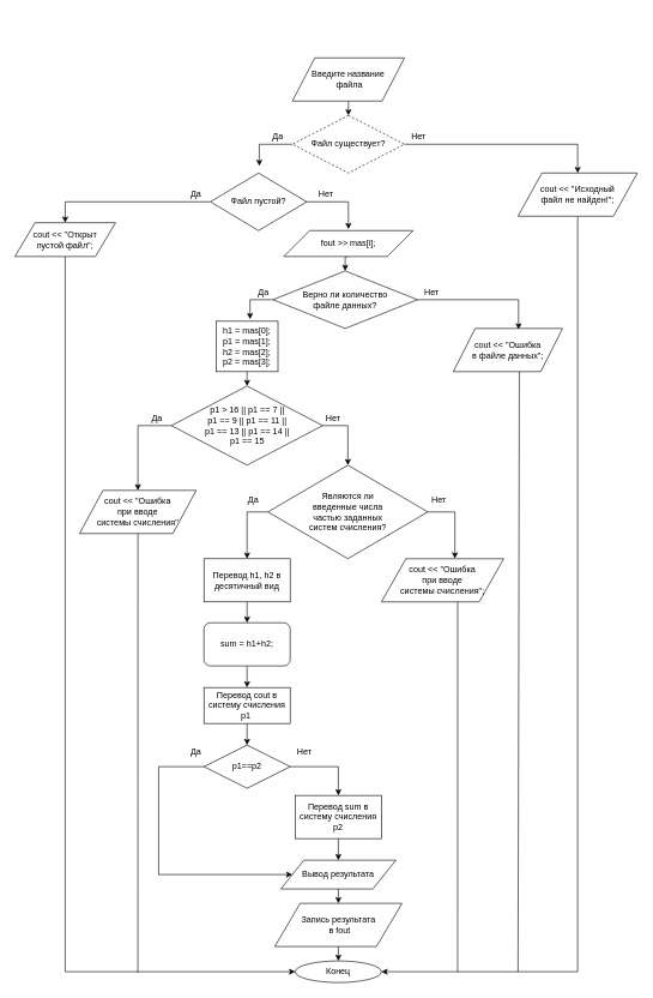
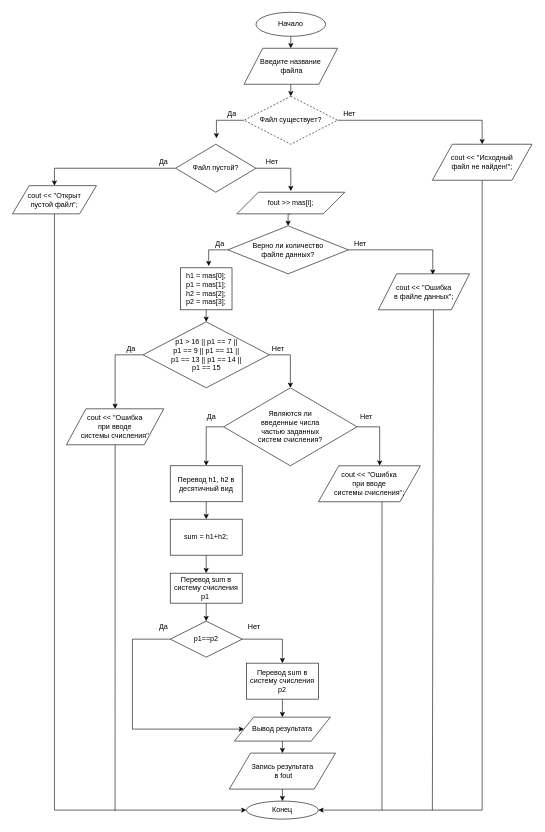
  <mxCell id="0" />
  <mxCell id="1" parent="0" />
+ <mxCell id="2" style="edgeStyle=orthogonalEdgeStyle;rounded=0;orthogonalLoop=1;jettySize=auto;html=1;exitX=0.5;exitY=1;exitDx=0;exitDy=0;entryX=0.5;entryY=0;entryDx=0;entryDy=0;" edge="1" parent="1" source="3" target="5"><mxGeometry relative="1" as="geometry" /></mxCell>
+ <mxCell id="3" value="Начало" style="ellipse;whiteSpace=wrap;html=1;" vertex="1" parent="1"><mxGeometry x="426" y="20" width="116" height="40" as="geometry" /></mxCell>
  <mxCell id="4" style="edgeStyle=orthogonalEdgeStyle;rounded=0;orthogonalLoop=1;jettySize=auto;html=1;exitX=0.5;exitY=1;exitDx=0;exitDy=0;entryX=0.5;entryY=0;entryDx=0;entryDy=0;" edge="1" parent="1" source="5" target="8"><mxGeometry relative="1" as="geometry" /></mxCell>
  <mxCell id="5" value="Введите название&lt;br&gt;&amp;nbsp;файла" style="shape=parallelogram;perimeter=parallelogramPerimeter;whiteSpace=wrap;html=1;" vertex="1" parent="1"><mxGeometry x="406" y="80" width="156" height="60" as="geometry" /></mxCell>
  <mxCell id="6" style="edgeStyle=orthogonalEdgeStyle;rounded=0;orthogonalLoop=1;jettySize=auto;html=1;" edge="1" parent="1" source="8"><mxGeometry relative="1" as="geometry"><mxPoint x="360" y="230" as="targetPoint" /><Array as="points"><mxPoint x="360" y="200" /></Array></mxGeometry></mxCell>
  <mxCell id="7" style="edgeStyle=orthogonalEdgeStyle;rounded=0;orthogonalLoop=1;jettySize=auto;html=1;exitX=1;exitY=0.5;exitDx=0;exitDy=0;entryX=0.5;entryY=0;entryDx=0;entryDy=0;" edge="1" parent="1" source="8" target="47"><mxGeometry relative="1" as="geometry"><mxPoint x="600" y="200" as="targetPoint" /></mxGeometry></mxCell>
  <mxCell id="8" value="Файл существует?" style="rhombus;whiteSpace=wrap;html=1;dashed=1;" vertex="1" parent="1"><mxGeometry x="406" y="160" width="156" height="80" as="geometry" /></mxCell>
  <mxCell id="9" style="edgeStyle=orthogonalEdgeStyle;rounded=0;orthogonalLoop=1;jettySize=auto;html=1;" edge="1" parent="1" source="11"><mxGeometry relative="1" as="geometry"><mxPoint x="484" y="318" as="targetPoint" /><Array as="points"><mxPoint x="484" y="280" /><mxPoint x="484" y="300" /></Array></mxGeometry></mxCell>
  <mxCell id="10" style="edgeStyle=orthogonalEdgeStyle;rounded=0;orthogonalLoop=1;jettySize=auto;html=1;exitX=0;exitY=0.5;exitDx=0;exitDy=0;entryX=0.5;entryY=0;entryDx=0;entryDy=0;" edge="1" parent="1" source="11" target="50"><mxGeometry relative="1" as="geometry"><mxPoint x="260" y="280" as="targetPoint" /></mxGeometry></mxCell>
  <mxCell id="11" value="Файл пустой?" style="rhombus;whiteSpace=wrap;html=1;" vertex="1" parent="1"><mxGeometry x="292" y="240" width="134" height="80" as="geometry" /></mxCell>
  <mxCell id="12" value="Да" style="text;html=1;strokeColor=none;fillColor=none;align=center;verticalAlign=middle;whiteSpace=wrap;rounded=0;" vertex="1" parent="1"><mxGeometry x="366" y="180" width="40" height="20" as="geometry" /></mxCell>
  <mxCell id="13" style="edgeStyle=orthogonalEdgeStyle;rounded=0;orthogonalLoop=1;jettySize=auto;html=1;exitX=0;exitY=0.5;exitDx=0;exitDy=0;entryX=0.548;entryY=-0.041;entryDx=0;entryDy=0;entryPerimeter=0;" edge="1" parent="1" source="15" target="20"><mxGeometry relative="1" as="geometry"><mxPoint x="350" y="416" as="targetPoint" /></mxGeometry></mxCell>
  <mxCell id="14" style="edgeStyle=orthogonalEdgeStyle;rounded=0;orthogonalLoop=1;jettySize=auto;html=1;exitX=1;exitY=0.5;exitDx=0;exitDy=0;entryX=0.597;entryY=0.023;entryDx=0;entryDy=0;entryPerimeter=0;" edge="1" parent="1" source="15" target="54"><mxGeometry relative="1" as="geometry"><mxPoint x="610" y="416.118" as="targetPoint" /><Array as="points"><mxPoint x="721" y="416" /></Array></mxGeometry></mxCell>
  <mxCell id="15" value="Верно ли количество&lt;br&gt;файле данных?" style="rhombus;whiteSpace=wrap;html=1;" vertex="1" parent="1"><mxGeometry x="379" y="376" width="201" height="80" as="geometry" /></mxCell>
  <mxCell id="16" value="Нет" style="text;html=1;strokeColor=none;fillColor=none;align=center;verticalAlign=middle;whiteSpace=wrap;rounded=0;" vertex="1" parent="1"><mxGeometry x="433" y="260" width="40" height="20" as="geometry" /></mxCell>
  <mxCell id="17" style="edgeStyle=orthogonalEdgeStyle;rounded=0;orthogonalLoop=1;jettySize=auto;html=1;exitX=0.5;exitY=1;exitDx=0;exitDy=0;entryX=0.5;entryY=0;entryDx=0;entryDy=0;" edge="1" parent="1" source="18" target="15"><mxGeometry relative="1" as="geometry" /></mxCell>
  <mxCell id="18" value="fout &amp;gt;&amp;gt; mas[i];" style="shape=parallelogram;perimeter=parallelogramPerimeter;whiteSpace=wrap;html=1;" vertex="1" parent="1"><mxGeometry x="394" y="320" width="180" height="36" as="geometry" /></mxCell>
  <mxCell id="19" style="edgeStyle=orthogonalEdgeStyle;rounded=0;orthogonalLoop=1;jettySize=auto;html=1;exitX=0.5;exitY=1;exitDx=0;exitDy=0;entryX=0.5;entryY=0;entryDx=0;entryDy=0;" edge="1" parent="1" source="20" target="24"><mxGeometry relative="1" as="geometry" /></mxCell>
  <mxCell id="20" value="&lt;div&gt;h1 = mas[0];&lt;/div&gt;&lt;div&gt;&lt;span&gt;&#09;&#09;&lt;/span&gt;p1 = mas[1];&lt;/div&gt;&lt;div&gt;&lt;span&gt;&#09;&#09;&lt;/span&gt;h2 = mas[2];&lt;/div&gt;&lt;div&gt;&lt;span&gt;&#09;&#09;&lt;/span&gt;p2 = mas[3];&lt;/div&gt;" style="rounded=0;whiteSpace=wrap;html=1;" vertex="1" parent="1"><mxGeometry x="300" y="446" width="86" height="70" as="geometry" /></mxCell>
  <mxCell id="21" value="Да" style="text;html=1;strokeColor=none;fillColor=none;align=center;verticalAlign=middle;whiteSpace=wrap;rounded=0;" vertex="1" parent="1"><mxGeometry x="346" y="396" width="40" height="20" as="geometry" /></mxCell>
  <mxCell id="22" style="edgeStyle=orthogonalEdgeStyle;rounded=0;orthogonalLoop=1;jettySize=auto;html=1;exitX=1;exitY=0.5;exitDx=0;exitDy=0;entryX=0.5;entryY=0;entryDx=0;entryDy=0;" edge="1" parent="1" source="24" target="28"><mxGeometry relative="1" as="geometry"><mxPoint x="480" y="591.412" as="targetPoint" /></mxGeometry></mxCell>
  <mxCell id="23" style="edgeStyle=orthogonalEdgeStyle;rounded=0;orthogonalLoop=1;jettySize=auto;html=1;exitX=0;exitY=0.5;exitDx=0;exitDy=0;entryX=0.5;entryY=0;entryDx=0;entryDy=0;" edge="1" parent="1" source="24" target="57"><mxGeometry relative="1" as="geometry"><mxPoint x="170" y="591" as="targetPoint" /></mxGeometry></mxCell>
  <mxCell id="24" value="p1 &amp;gt; 16 || p1 == 7 || &lt;br&gt;p1 == 9 || p1 == 11 || &lt;br&gt;p1 == 13 || p1 == 14 || &lt;br&gt;p1 == 15" style="rhombus;whiteSpace=wrap;html=1;" vertex="1" parent="1"><mxGeometry x="237.75" y="536" width="210.5" height="110" as="geometry" /></mxCell>
  <mxCell id="25" value="Нет" style="text;html=1;strokeColor=none;fillColor=none;align=center;verticalAlign=middle;whiteSpace=wrap;rounded=0;" vertex="1" parent="1"><mxGeometry x="443" y="571" width="40" height="20" as="geometry" /></mxCell>
  <mxCell id="26" style="edgeStyle=orthogonalEdgeStyle;rounded=0;orthogonalLoop=1;jettySize=auto;html=1;exitX=0;exitY=0.5;exitDx=0;exitDy=0;entryX=0.5;entryY=0;entryDx=0;entryDy=0;" edge="1" parent="1" source="28" target="31"><mxGeometry relative="1" as="geometry"><mxPoint x="330" y="711" as="targetPoint" /></mxGeometry></mxCell>
  <mxCell id="27" style="edgeStyle=orthogonalEdgeStyle;rounded=0;orthogonalLoop=1;jettySize=auto;html=1;exitX=1;exitY=0.5;exitDx=0;exitDy=0;entryX=0.601;entryY=-0.003;entryDx=0;entryDy=0;entryPerimeter=0;" edge="1" parent="1" source="28" target="60"><mxGeometry relative="1" as="geometry" /></mxCell>
  <mxCell id="28" value="Являются ли &lt;br&gt;введенные числа &lt;br&gt;частью заданных &lt;br&gt;систем счисления?" style="rhombus;whiteSpace=wrap;html=1;" vertex="1" parent="1"><mxGeometry x="372" y="646" width="222.5" height="130" as="geometry" /></mxCell>
  <mxCell id="29" value="Да" style="text;html=1;strokeColor=none;fillColor=none;align=center;verticalAlign=middle;whiteSpace=wrap;rounded=0;" vertex="1" parent="1"><mxGeometry x="332" y="685" width="40" height="20" as="geometry" /></mxCell>
  <mxCell id="30" style="edgeStyle=orthogonalEdgeStyle;rounded=0;orthogonalLoop=1;jettySize=auto;html=1;exitX=0.5;exitY=1;exitDx=0;exitDy=0;entryX=0.5;entryY=0;entryDx=0;entryDy=0;" edge="1" parent="1" source="31" target="33"><mxGeometry relative="1" as="geometry" /></mxCell>
  <mxCell id="31" value="Перевод h1, h2 в десятичный вид" style="rounded=0;whiteSpace=wrap;html=1;" vertex="1" parent="1"><mxGeometry x="283" y="776" width="120" height="60" as="geometry" /></mxCell>
  <mxCell id="32" style="edgeStyle=orthogonalEdgeStyle;rounded=0;orthogonalLoop=1;jettySize=auto;html=1;exitX=0.5;exitY=1;exitDx=0;exitDy=0;entryX=0.5;entryY=0;entryDx=0;entryDy=0;" edge="1" parent="1" source="33" target="35"><mxGeometry relative="1" as="geometry" /></mxCell>
- <mxCell id="33" value="sum = h1+h2;" style="whiteSpace=wrap;html=1;rounded=1;" vertex="1" parent="1"><mxGeometry x="283" y="865" width="120" height="60" as="geometry" /></mxCell>
+ <mxCell id="33" value="sum = h1+h2;" style="rounded=0;whiteSpace=wrap;html=1;" vertex="1" parent="1"><mxGeometry x="283" y="865" width="120" height="60" as="geometry" /></mxCell>
  <mxCell id="34" style="edgeStyle=orthogonalEdgeStyle;rounded=0;orthogonalLoop=1;jettySize=auto;html=1;exitX=0.5;exitY=1;exitDx=0;exitDy=0;entryX=0.5;entryY=0;entryDx=0;entryDy=0;" edge="1" parent="1" source="35" target="38"><mxGeometry relative="1" as="geometry" /></mxCell>
- <mxCell id="35" value="Перевод cout в систему счисления p1&amp;nbsp;" style="rounded=0;whiteSpace=wrap;html=1;" vertex="1" parent="1"><mxGeometry x="283" y="955" width="120" height="50" as="geometry" /></mxCell>
+ <mxCell id="35" value="Перевод sum в систему счисления p1&amp;nbsp;" style="rounded=0;whiteSpace=wrap;html=1;" vertex="1" parent="1"><mxGeometry x="283" y="955" width="120" height="50" as="geometry" /></mxCell>
  <mxCell id="36" style="edgeStyle=orthogonalEdgeStyle;rounded=0;orthogonalLoop=1;jettySize=auto;html=1;exitX=1;exitY=0.5;exitDx=0;exitDy=0;" edge="1" parent="1" source="38" target="40"><mxGeometry relative="1" as="geometry"><mxPoint x="440" y="1105" as="targetPoint" /></mxGeometry></mxCell>
  <mxCell id="37" style="edgeStyle=orthogonalEdgeStyle;rounded=0;orthogonalLoop=1;jettySize=auto;html=1;entryX=0;entryY=0.5;entryDx=0;entryDy=0;" edge="1" parent="1" source="38" target="42"><mxGeometry relative="1" as="geometry"><mxPoint x="260" y="1215" as="targetPoint" /><Array as="points"><mxPoint x="220" y="1065" /><mxPoint x="220" y="1215" /></Array></mxGeometry></mxCell>
  <mxCell id="38" value="p1==p2" style="rhombus;whiteSpace=wrap;html=1;" vertex="1" parent="1"><mxGeometry x="283" y="1035" width="120" height="60" as="geometry" /></mxCell>
  <mxCell id="39" style="edgeStyle=orthogonalEdgeStyle;rounded=0;orthogonalLoop=1;jettySize=auto;html=1;exitX=0.5;exitY=1;exitDx=0;exitDy=0;entryX=0.5;entryY=0;entryDx=0;entryDy=0;" edge="1" parent="1" source="40" target="42"><mxGeometry relative="1" as="geometry" /></mxCell>
  <mxCell id="40" value="Перевод sum в систему счисления p2" style="rounded=0;whiteSpace=wrap;html=1;" vertex="1" parent="1"><mxGeometry x="410" y="1105" width="120" height="60" as="geometry" /></mxCell>
  <mxCell id="41" style="edgeStyle=orthogonalEdgeStyle;rounded=0;orthogonalLoop=1;jettySize=auto;html=1;exitX=0.5;exitY=1;exitDx=0;exitDy=0;entryX=0.5;entryY=0;entryDx=0;entryDy=0;" edge="1" parent="1" source="42" target="44"><mxGeometry relative="1" as="geometry" /></mxCell>
  <mxCell id="42" value="Вывод результата" style="shape=parallelogram;perimeter=parallelogramPerimeter;whiteSpace=wrap;html=1;" vertex="1" parent="1"><mxGeometry x="390" y="1195" width="160" height="40" as="geometry" /></mxCell>
  <mxCell id="43" style="edgeStyle=orthogonalEdgeStyle;rounded=0;orthogonalLoop=1;jettySize=auto;html=1;exitX=0.5;exitY=1;exitDx=0;exitDy=0;entryX=0.5;entryY=0;entryDx=0;entryDy=0;" edge="1" parent="1" source="44" target="45"><mxGeometry relative="1" as="geometry" /></mxCell>
  <mxCell id="44" value="Запись результата&lt;br&gt;&amp;nbsp;в fout" style="shape=parallelogram;perimeter=parallelogramPerimeter;whiteSpace=wrap;html=1;" vertex="1" parent="1"><mxGeometry x="381.5" y="1255" width="177" height="60" as="geometry" /></mxCell>
  <mxCell id="45" value="Конец" style="ellipse;whiteSpace=wrap;html=1;" vertex="1" parent="1"><mxGeometry x="410" y="1335" width="120" height="30" as="geometry" /></mxCell>
  <mxCell id="46" style="edgeStyle=orthogonalEdgeStyle;rounded=0;orthogonalLoop=1;jettySize=auto;html=1;exitX=0.5;exitY=1;exitDx=0;exitDy=0;entryX=1;entryY=0.5;entryDx=0;entryDy=0;" edge="1" parent="1" source="47" target="45"><mxGeometry relative="1" as="geometry"><mxPoint x="640" y="1345" as="targetPoint" /><Array as="points"><mxPoint x="803" y="1350" /></Array></mxGeometry></mxCell>
  <mxCell id="47" value="cout &amp;lt;&amp;lt; &quot;Исходный &lt;br&gt;файл не найден!&quot;;" style="shape=parallelogram;perimeter=parallelogramPerimeter;whiteSpace=wrap;html=1;" vertex="1" parent="1"><mxGeometry x="720" y="240" width="166" height="60" as="geometry" /></mxCell>
  <mxCell id="48" value="Нет" style="text;html=1;strokeColor=none;fillColor=none;align=center;verticalAlign=middle;whiteSpace=wrap;rounded=0;" vertex="1" parent="1"><mxGeometry x="562" y="180" width="40" height="20" as="geometry" /></mxCell>
  <mxCell id="49" style="edgeStyle=orthogonalEdgeStyle;rounded=0;orthogonalLoop=1;jettySize=auto;html=1;exitX=0.5;exitY=1;exitDx=0;exitDy=0;entryX=0;entryY=0.5;entryDx=0;entryDy=0;" edge="1" parent="1" source="50" target="45"><mxGeometry relative="1" as="geometry" /></mxCell>
  <mxCell id="50" value="cout &amp;lt;&amp;lt; &quot;Открыт &lt;br&gt;пустой файл&quot;;" style="shape=parallelogram;perimeter=parallelogramPerimeter;whiteSpace=wrap;html=1;" vertex="1" parent="1"><mxGeometry x="20" y="309" width="140" height="47" as="geometry" /></mxCell>
  <mxCell id="51" value="Нет" style="text;html=1;strokeColor=none;fillColor=none;align=center;verticalAlign=middle;whiteSpace=wrap;rounded=0;" vertex="1" parent="1"><mxGeometry x="580" y="396" width="40" height="20" as="geometry" /></mxCell>
  <mxCell id="52" value="Да" style="text;html=1;strokeColor=none;fillColor=none;align=center;verticalAlign=middle;whiteSpace=wrap;rounded=0;" vertex="1" parent="1"><mxGeometry x="252" y="260" width="40" height="20" as="geometry" /></mxCell>
  <mxCell id="53" value="" style="endArrow=none;html=1;exitX=0.604;exitY=0.995;exitDx=0;exitDy=0;exitPerimeter=0;" edge="1" parent="1" source="54"><mxGeometry width="50" height="50" relative="1" as="geometry"><mxPoint x="620" y="521" as="sourcePoint" /><mxPoint x="720" y="1350" as="targetPoint" /><Array as="points" /></mxGeometry></mxCell>
  <mxCell id="54" value="cout &amp;lt;&amp;lt; &quot;Ошибка&lt;br&gt;в файле данных&quot;;" style="shape=parallelogram;perimeter=parallelogramPerimeter;whiteSpace=wrap;html=1;" vertex="1" parent="1"><mxGeometry x="630" y="456" width="152" height="60" as="geometry" /></mxCell>
  <mxCell id="55" value="Да" style="text;html=1;strokeColor=none;fillColor=none;align=center;verticalAlign=middle;whiteSpace=wrap;rounded=0;" vertex="1" parent="1"><mxGeometry x="197.75" y="571" width="40" height="20" as="geometry" /></mxCell>
  <mxCell id="56" value="" style="endArrow=none;html=1;exitX=0.5;exitY=1;exitDx=0;exitDy=0;" edge="1" parent="1"><mxGeometry width="50" height="50" relative="1" as="geometry"><mxPoint x="191.125" y="737" as="sourcePoint" /><mxPoint x="191" y="1351" as="targetPoint" /></mxGeometry></mxCell>
  <mxCell id="57" value="cout &amp;lt;&amp;lt; &quot;Ошибка&lt;br&gt;при вводе &lt;br&gt;системы счисления&quot;" style="shape=parallelogram;perimeter=parallelogramPerimeter;whiteSpace=wrap;html=1;" vertex="1" parent="1"><mxGeometry x="110" y="681" width="162.25" height="60" as="geometry" /></mxCell>
  <mxCell id="58" value="Нет" style="text;html=1;strokeColor=none;fillColor=none;align=center;verticalAlign=middle;whiteSpace=wrap;rounded=0;" vertex="1" parent="1"><mxGeometry x="590" y="685" width="40" height="20" as="geometry" /></mxCell>
  <mxCell id="59" value="" style="endArrow=none;html=1;exitX=0.624;exitY=0.983;exitDx=0;exitDy=0;exitPerimeter=0;" edge="1" parent="1" source="60"><mxGeometry width="50" height="50" relative="1" as="geometry"><mxPoint x="635.74" y="849.4" as="sourcePoint" /><mxPoint x="636" y="1350" as="targetPoint" /></mxGeometry></mxCell>
  <mxCell id="60" value="cout &amp;lt;&amp;lt; &quot;Ошибка &lt;br&gt;при вводе&lt;br&gt;системы счисления&quot;;" style="shape=parallelogram;perimeter=parallelogramPerimeter;whiteSpace=wrap;html=1;" vertex="1" parent="1"><mxGeometry x="530" y="776" width="170" height="60" as="geometry" /></mxCell>
  <mxCell id="61" value="Да" style="text;html=1;strokeColor=none;fillColor=none;align=center;verticalAlign=middle;whiteSpace=wrap;rounded=0;" vertex="1" parent="1"><mxGeometry x="252" y="1035" width="40" height="20" as="geometry" /></mxCell>
  <mxCell id="62" value="Нет" style="text;html=1;strokeColor=none;fillColor=none;align=center;verticalAlign=middle;whiteSpace=wrap;rounded=0;" vertex="1" parent="1"><mxGeometry x="403" y="1035" width="40" height="20" as="geometry" /></mxCell>
